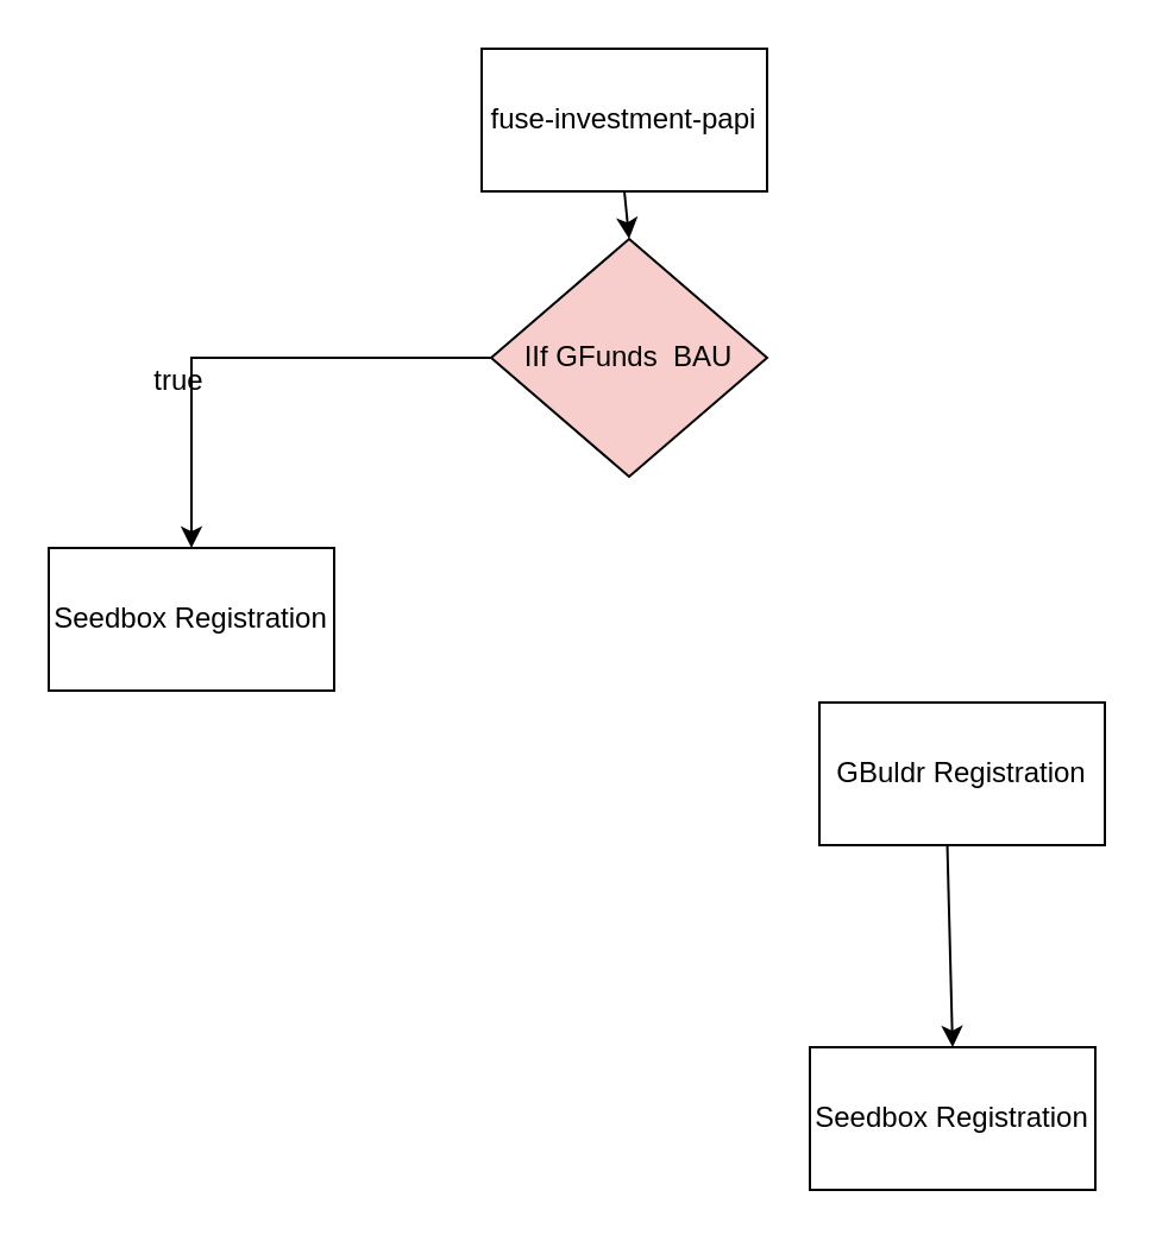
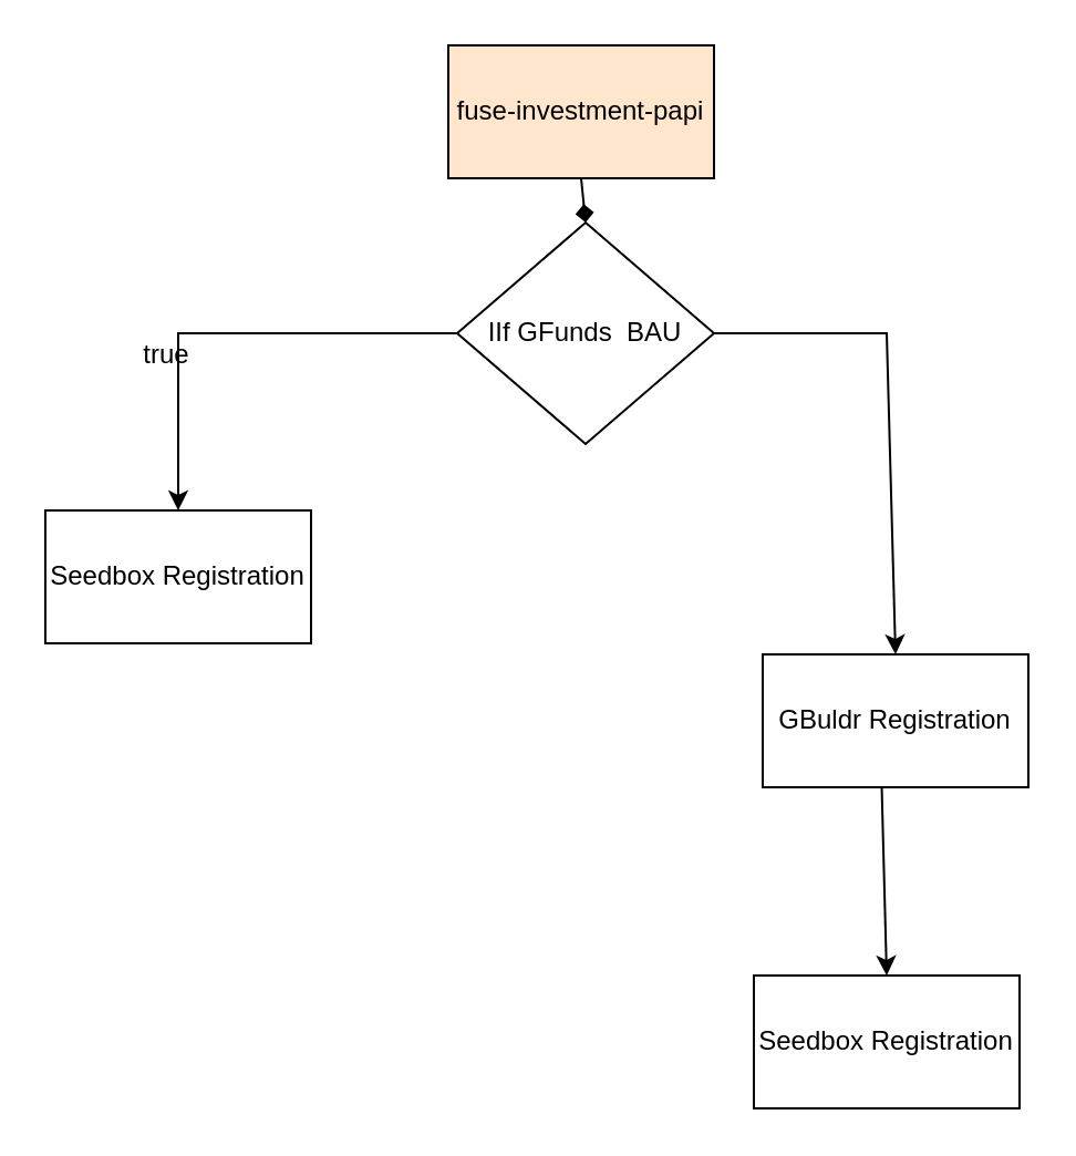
  <mxCell id="0" />
  <mxCell id="1" parent="0" />
- <mxCell id="2" value="fuse-investment-papi" style="rounded=0;whiteSpace=wrap;html=1;" vertex="1" parent="1"><mxGeometry x="202" y="20" width="120" height="60" as="geometry" /></mxCell>
+ <mxCell id="2" value="fuse-investment-papi" style="rounded=0;whiteSpace=wrap;html=1;fillColor=#ffe6cc;" vertex="1" parent="1"><mxGeometry x="202" y="20" width="120" height="60" as="geometry" /></mxCell>
  <mxCell id="3" value="Seedbox Registration" style="rounded=0;whiteSpace=wrap;html=1;" vertex="1" parent="1"><mxGeometry x="20" y="230" width="120" height="60" as="geometry" /></mxCell>
  <mxCell id="4" value="GBuldr Registration" style="rounded=0;whiteSpace=wrap;html=1;" vertex="1" parent="1"><mxGeometry x="344" y="295" width="120" height="60" as="geometry" /></mxCell>
+ <mxCell id="5" value="" style="endArrow=classic;html=1;rounded=0;entryX=0.5;entryY=0;entryDx=0;entryDy=0;exitX=1;exitY=0.5;exitDx=0;exitDy=0;" edge="1" parent="1" source="9" target="4"><mxGeometry width="50" height="50" relative="1" as="geometry"><mxPoint x="370" y="240" as="sourcePoint" /><mxPoint x="420" y="190" as="targetPoint" /><Array as="points"><mxPoint x="400" y="150" /></Array></mxGeometry></mxCell>
  <mxCell id="6" value="" style="endArrow=classic;html=1;rounded=0;exitX=0.448;exitY=0.996;exitDx=0;exitDy=0;exitPerimeter=0;entryX=0.5;entryY=0;entryDx=0;entryDy=0;" edge="1" parent="1" source="4" target="7"><mxGeometry width="50" height="50" relative="1" as="geometry"><mxPoint x="260" y="520" as="sourcePoint" /><mxPoint x="398" y="430" as="targetPoint" /></mxGeometry></mxCell>
  <mxCell id="7" value="Seedbox Registration" style="rounded=0;whiteSpace=wrap;html=1;" vertex="1" parent="1"><mxGeometry x="340" y="440" width="120" height="60" as="geometry" /></mxCell>
  <mxCell id="8" value="" style="endArrow=classic;html=1;rounded=0;entryX=0.5;entryY=0;entryDx=0;entryDy=0;" edge="1" parent="1" target="3"><mxGeometry width="50" height="50" relative="1" as="geometry"><mxPoint x="240" y="150" as="sourcePoint" /><mxPoint x="224" y="110" as="targetPoint" /><Array as="points"><mxPoint x="80" y="150" /></Array></mxGeometry></mxCell>
- <mxCell id="9" value="IIf GFunds&amp;nbsp; BAU" style="rhombus;whiteSpace=wrap;html=1;fillColor=#f8cecc;" vertex="1" parent="1"><mxGeometry x="206" y="100" width="116" height="100" as="geometry" /></mxCell>
- <mxCell id="10" value="" style="endArrow=classic;html=1;rounded=0;entryX=0.5;entryY=0;entryDx=0;entryDy=0;exitX=0.5;exitY=1;exitDx=0;exitDy=0;" edge="1" parent="1" source="2" target="9"><mxGeometry width="50" height="50" relative="1" as="geometry"><mxPoint x="260" y="520" as="sourcePoint" /><mxPoint x="310" y="470" as="targetPoint" /></mxGeometry></mxCell>
+ <mxCell id="9" value="IIf GFunds&amp;nbsp; BAU" style="rhombus;whiteSpace=wrap;html=1;" vertex="1" parent="1"><mxGeometry x="206" y="100" width="116" height="100" as="geometry" /></mxCell>
+ <mxCell id="10" value="" style="endArrow=diamond;html=1;rounded=0;entryX=0.5;entryY=0;entryDx=0;entryDy=0;exitX=0.5;exitY=1;exitDx=0;exitDy=0;" edge="1" parent="1" source="2" target="9"><mxGeometry width="50" height="50" relative="1" as="geometry"><mxPoint x="260" y="520" as="sourcePoint" /><mxPoint x="310" y="470" as="targetPoint" /></mxGeometry></mxCell>
  <mxCell id="11" value="true" style="text;html=1;strokeColor=none;fillColor=none;align=center;verticalAlign=middle;whiteSpace=wrap;rounded=0;" vertex="1" parent="1"><mxGeometry x="45" y="145" width="60" height="30" as="geometry" /></mxCell>
